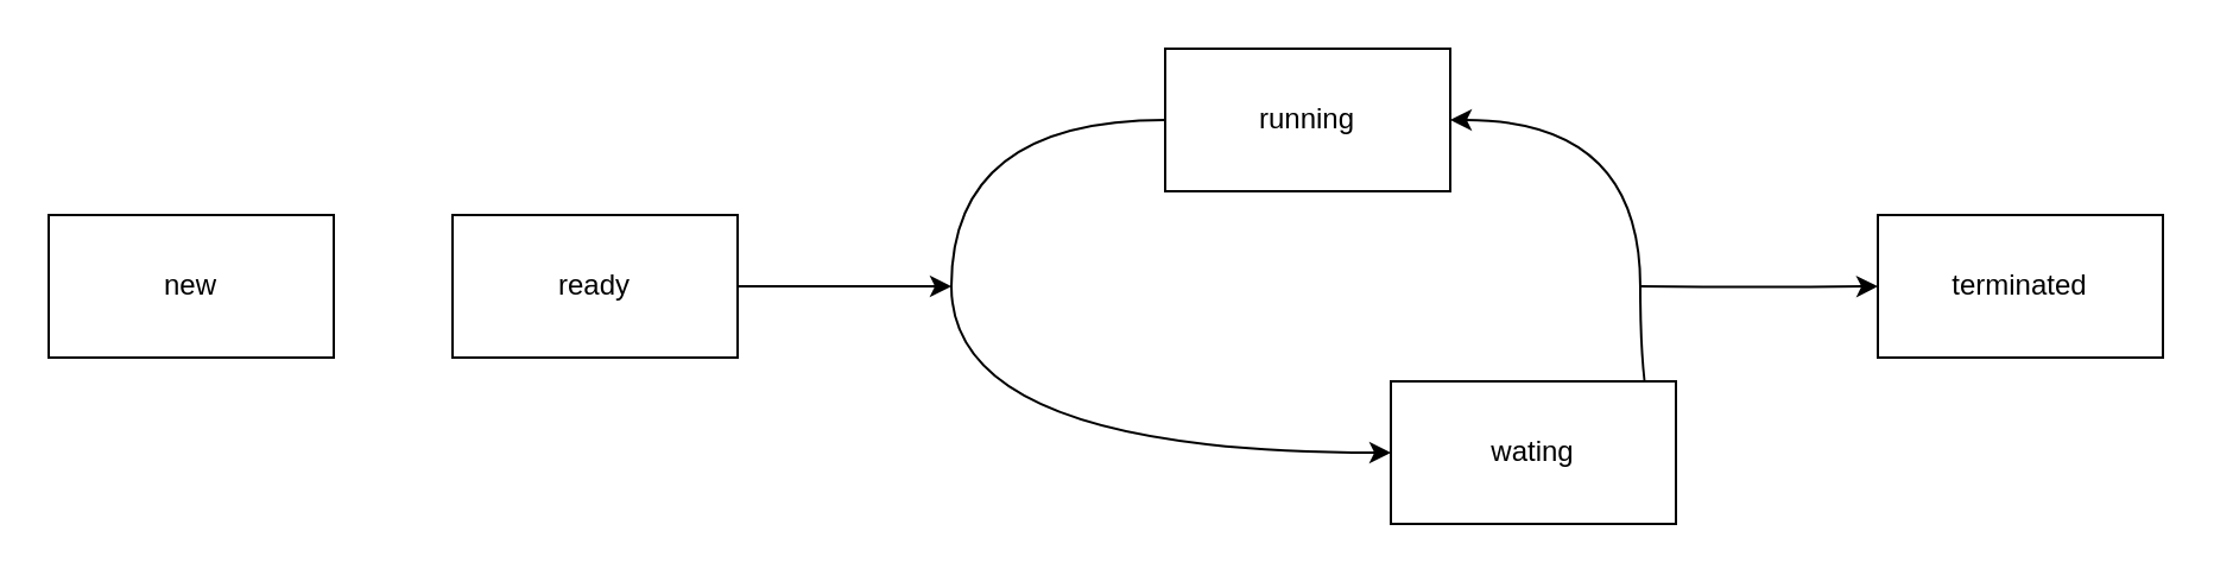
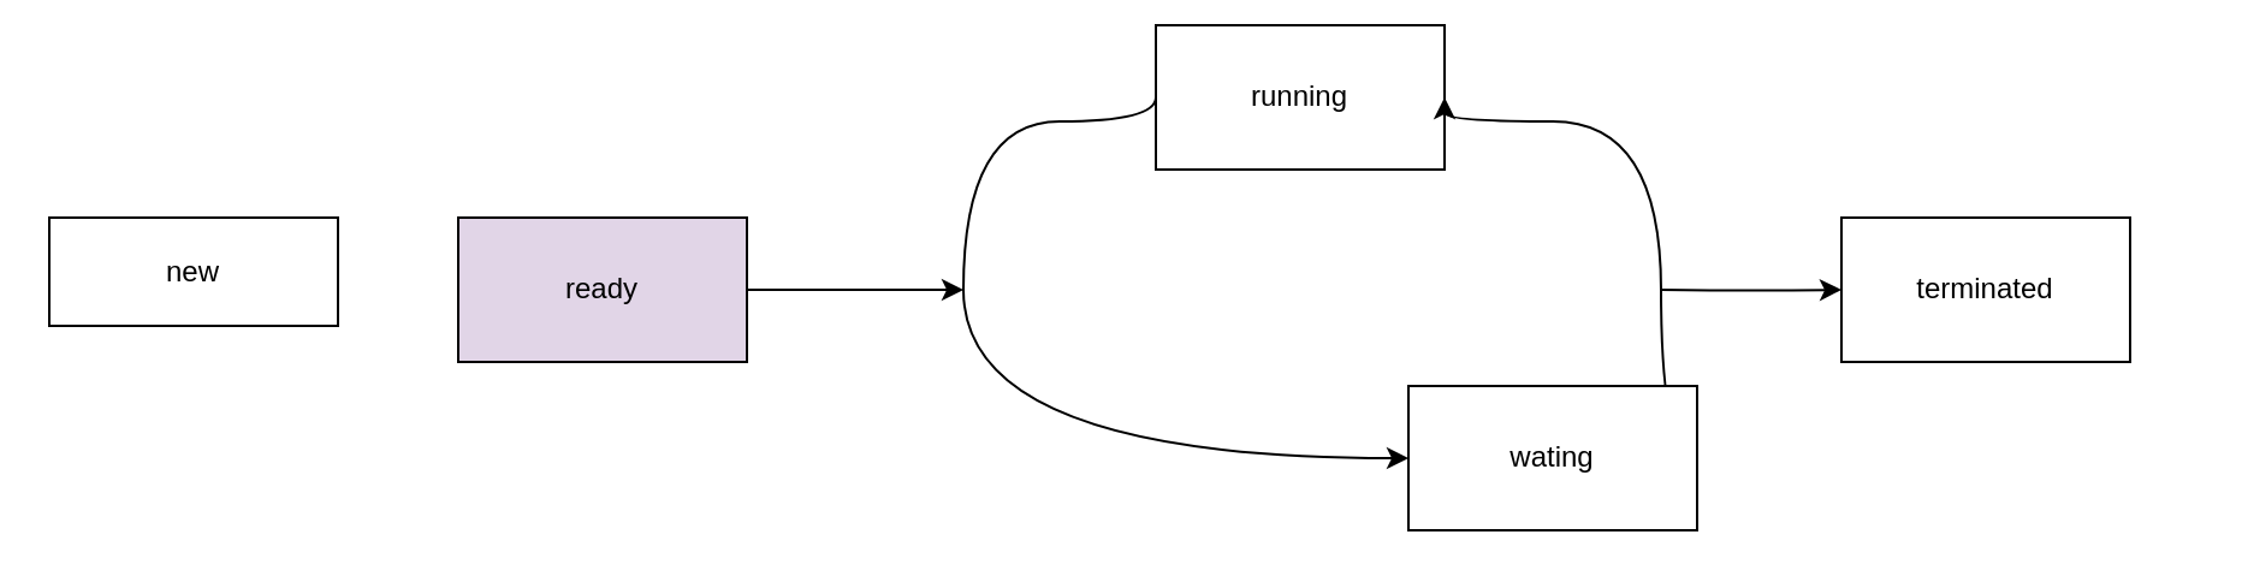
  <mxCell id="0" />
  <mxCell id="1" parent="0" />
- <mxCell id="2" value="new" style="rounded=0;whiteSpace=wrap;html=1;" vertex="1" parent="1"><mxGeometry x="20" y="90" width="120" height="60" as="geometry" /></mxCell>
+ <mxCell id="2" value="new" style="rounded=0;whiteSpace=wrap;html=1;" vertex="1" parent="1"><mxGeometry x="20" y="90" width="120" height="45" as="geometry" /></mxCell>
  <mxCell id="3" style="edgeStyle=orthogonalEdgeStyle;curved=1;html=1;" edge="1" parent="1" source="4"><mxGeometry relative="1" as="geometry"><mxPoint x="400" y="120" as="targetPoint" /></mxGeometry></mxCell>
- <mxCell id="4" value="ready" style="rounded=0;whiteSpace=wrap;html=1;" vertex="1" parent="1"><mxGeometry x="190" y="90" width="120" height="60" as="geometry" /></mxCell>
+ <mxCell id="4" value="ready" style="rounded=0;whiteSpace=wrap;html=1;fillColor=#e1d5e7;" vertex="1" parent="1"><mxGeometry x="190" y="90" width="120" height="60" as="geometry" /></mxCell>
  <mxCell id="5" style="edgeStyle=orthogonalEdgeStyle;curved=1;html=1;" edge="1" parent="1" target="6"><mxGeometry relative="1" as="geometry"><mxPoint x="690" y="120" as="sourcePoint" /></mxGeometry></mxCell>
- <mxCell id="6" value="terminated" style="rounded=0;whiteSpace=wrap;html=1;" vertex="1" parent="1"><mxGeometry x="790" y="90" width="120" height="60" as="geometry" /></mxCell>
+ <mxCell id="6" value="terminated" style="rounded=0;whiteSpace=wrap;html=1;" vertex="1" parent="1"><mxGeometry x="765" y="90" width="120" height="60" as="geometry" /></mxCell>
  <mxCell id="7" style="edgeStyle=orthogonalEdgeStyle;html=1;exitX=0;exitY=0.5;exitDx=0;exitDy=0;entryX=0;entryY=0.5;entryDx=0;entryDy=0;curved=1;" edge="1" parent="1" source="8" target="10"><mxGeometry relative="1" as="geometry"><Array as="points"><mxPoint x="400" y="50" /><mxPoint x="400" y="190" /></Array></mxGeometry></mxCell>
- <mxCell id="8" value="running" style="rounded=0;whiteSpace=wrap;html=1;" vertex="1" parent="1"><mxGeometry x="490" y="20" width="120" height="60" as="geometry" /></mxCell>
+ <mxCell id="8" value="running" style="rounded=0;whiteSpace=wrap;html=1;" vertex="1" parent="1"><mxGeometry x="480" y="10" width="120" height="60" as="geometry" /></mxCell>
  <mxCell id="9" style="edgeStyle=orthogonalEdgeStyle;curved=1;html=1;exitX=1;exitY=0.5;exitDx=0;exitDy=0;entryX=1;entryY=0.5;entryDx=0;entryDy=0;" edge="1" parent="1" source="10" target="8"><mxGeometry relative="1" as="geometry"><Array as="points"><mxPoint x="690" y="190" /><mxPoint x="690" y="50" /></Array></mxGeometry></mxCell>
  <mxCell id="10" value="wating" style="rounded=0;whiteSpace=wrap;html=1;" vertex="1" parent="1"><mxGeometry x="585" y="160" width="120" height="60" as="geometry" /></mxCell>
